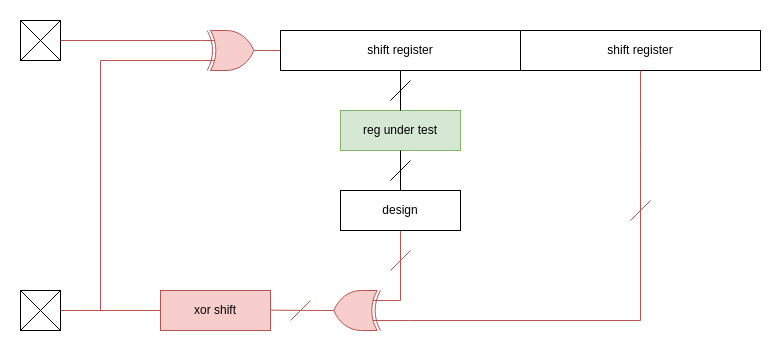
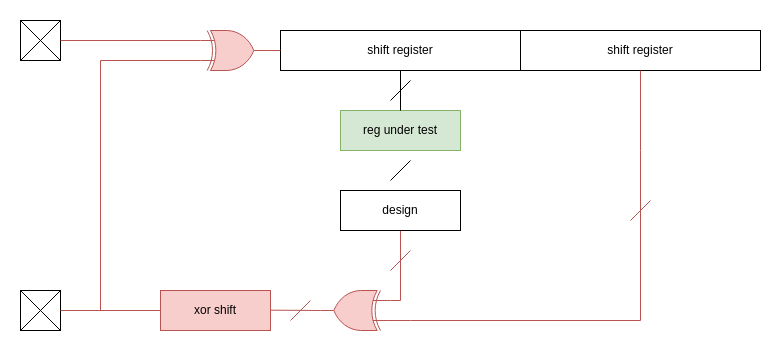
  <mxCell id="0" />
  <mxCell id="1" parent="0" />
  <mxCell id="2" value="" style="group" parent="1" vertex="1" connectable="0"><mxGeometry x="20" y="20" width="40" height="40" as="geometry" /></mxCell>
  <mxCell id="3" value="" style="whiteSpace=wrap;html=1;aspect=fixed;" parent="2" vertex="1"><mxGeometry width="40" height="40" as="geometry" /></mxCell>
  <mxCell id="4" value="" style="endArrow=none;html=1;rounded=0;" parent="2" edge="1"><mxGeometry width="50" height="50" relative="1" as="geometry"><mxPoint y="40" as="sourcePoint" /><mxPoint x="40" as="targetPoint" /></mxGeometry></mxCell>
  <mxCell id="5" value="" style="endArrow=none;html=1;rounded=0;exitX=0;exitY=0;exitDx=0;exitDy=0;entryX=1;entryY=1;entryDx=0;entryDy=0;" parent="2" source="3" target="3" edge="1"><mxGeometry width="50" height="50" relative="1" as="geometry"><mxPoint x="100" y="140" as="sourcePoint" /><mxPoint x="150" y="90" as="targetPoint" /></mxGeometry></mxCell>
  <mxCell id="6" value="" style="endArrow=none;html=1;rounded=0;exitX=1;exitY=0.5;exitDx=0;exitDy=0;entryX=0;entryY=0.25;entryDx=0;entryDy=0;entryPerimeter=0;fillColor=#f8cecc;strokeColor=#b85450;" parent="1" source="3" target="13" edge="1"><mxGeometry width="50" height="50" relative="1" as="geometry"><mxPoint x="230" y="30" as="sourcePoint" /><mxPoint x="280" y="50" as="targetPoint" /></mxGeometry></mxCell>
  <mxCell id="7" value="shift register" style="rounded=0;whiteSpace=wrap;html=1;" parent="1" vertex="1"><mxGeometry x="280" y="30" width="240" height="40" as="geometry" /></mxCell>
  <mxCell id="8" value="reg under test" style="rounded=0;whiteSpace=wrap;html=1;fillColor=#d5e8d4;strokeColor=#82b366;" parent="1" vertex="1"><mxGeometry x="340" y="110" width="120" height="40" as="geometry" /></mxCell>
  <mxCell id="9" value="" style="endArrow=none;html=1;rounded=0;entryX=0.5;entryY=1;entryDx=0;entryDy=0;" parent="1" target="7" edge="1"><mxGeometry width="50" height="50" relative="1" as="geometry"><mxPoint x="400" y="110" as="sourcePoint" /><mxPoint x="450" y="90" as="targetPoint" /></mxGeometry></mxCell>
  <mxCell id="10" value="" style="endArrow=none;html=1;rounded=0;" parent="1" edge="1"><mxGeometry width="50" height="50" relative="1" as="geometry"><mxPoint x="390" y="100" as="sourcePoint" /><mxPoint x="410" y="80" as="targetPoint" /></mxGeometry></mxCell>
  <mxCell id="11" value="" style="endArrow=none;html=1;rounded=0;entryX=0.5;entryY=1;entryDx=0;entryDy=0;fillColor=#f8cecc;strokeColor=#b85450;" parent="1" target="32" edge="1"><mxGeometry width="50" height="50" relative="1" as="geometry"><mxPoint x="400" y="300" as="sourcePoint" /><mxPoint x="400" y="240" as="targetPoint" /></mxGeometry></mxCell>
  <mxCell id="12" value="" style="endArrow=none;html=1;rounded=0;fillColor=#f8cecc;strokeColor=#b85450;" parent="1" edge="1"><mxGeometry width="50" height="50" relative="1" as="geometry"><mxPoint x="390" y="270" as="sourcePoint" /><mxPoint x="410" y="250" as="targetPoint" /></mxGeometry></mxCell>
  <mxCell id="13" value="" style="verticalLabelPosition=bottom;shadow=0;dashed=0;align=center;html=1;verticalAlign=top;shape=mxgraph.electrical.logic_gates.logic_gate;operation=xor;fillColor=#f8cecc;strokeColor=#b85450;" parent="1" vertex="1"><mxGeometry x="200" y="30" width="66.67" height="40" as="geometry" /></mxCell>
  <mxCell id="14" value="" style="endArrow=none;html=1;rounded=0;fillColor=#f8cecc;strokeColor=#b85450;" parent="1" edge="1"><mxGeometry width="50" height="50" relative="1" as="geometry"><mxPoint x="100" y="310" as="sourcePoint" /><mxPoint x="100" y="60" as="targetPoint" /></mxGeometry></mxCell>
  <mxCell id="15" value="" style="endArrow=none;html=1;rounded=0;exitX=0;exitY=0.75;exitDx=0;exitDy=0;exitPerimeter=0;fillColor=#f8cecc;strokeColor=#b85450;" parent="1" source="13" edge="1"><mxGeometry width="50" height="50" relative="1" as="geometry"><mxPoint x="190" y="150" as="sourcePoint" /><mxPoint x="100" y="60" as="targetPoint" /></mxGeometry></mxCell>
  <mxCell id="16" value="" style="endArrow=none;html=1;rounded=0;entryX=1;entryY=0.5;entryDx=0;entryDy=0;entryPerimeter=0;exitX=0;exitY=0.5;exitDx=0;exitDy=0;fillColor=#f8cecc;strokeColor=#b85450;" parent="1" source="7" target="13" edge="1"><mxGeometry width="50" height="50" relative="1" as="geometry"><mxPoint x="210" y="140" as="sourcePoint" /><mxPoint x="260" y="90" as="targetPoint" /></mxGeometry></mxCell>
  <mxCell id="17" value="" style="verticalLabelPosition=bottom;shadow=0;dashed=0;align=center;html=1;verticalAlign=top;shape=mxgraph.electrical.logic_gates.logic_gate;operation=xor;rotation=-180;fillColor=#f8cecc;strokeColor=#b85450;" parent="1" vertex="1"><mxGeometry x="320" y="290" width="66.67" height="40" as="geometry" /></mxCell>
  <mxCell id="18" value="" style="endArrow=none;html=1;rounded=0;fillColor=#f8cecc;strokeColor=#b85450;" parent="1" edge="1"><mxGeometry width="50" height="50" relative="1" as="geometry"><mxPoint x="390" y="300" as="sourcePoint" /><mxPoint x="400" y="300" as="targetPoint" /></mxGeometry></mxCell>
  <mxCell id="19" value="" style="endArrow=none;html=1;rounded=0;exitX=0;exitY=0.75;exitDx=0;exitDy=0;exitPerimeter=0;fillColor=#f8cecc;strokeColor=#b85450;" parent="1" source="17" edge="1"><mxGeometry width="50" height="50" relative="1" as="geometry"><mxPoint x="410" y="330" as="sourcePoint" /><mxPoint x="390" y="300" as="targetPoint" /></mxGeometry></mxCell>
  <mxCell id="20" value="shift register" style="rounded=0;whiteSpace=wrap;html=1;" parent="1" vertex="1"><mxGeometry x="520" y="30" width="240" height="40" as="geometry" /></mxCell>
  <mxCell id="21" value="" style="endArrow=none;html=1;rounded=0;entryX=0.5;entryY=1;entryDx=0;entryDy=0;fillColor=#f8cecc;strokeColor=#b85450;" parent="1" edge="1"><mxGeometry width="50" height="50" relative="1" as="geometry"><mxPoint x="640" y="150" as="sourcePoint" /><mxPoint x="640" y="70" as="targetPoint" /></mxGeometry></mxCell>
  <mxCell id="22" value="" style="endArrow=none;html=1;rounded=0;fillColor=#f8cecc;strokeColor=#b85450;" parent="1" edge="1"><mxGeometry width="50" height="50" relative="1" as="geometry"><mxPoint x="630" y="220" as="sourcePoint" /><mxPoint x="650" y="200" as="targetPoint" /></mxGeometry></mxCell>
  <mxCell id="23" value="" style="endArrow=none;html=1;rounded=0;fillColor=#f8cecc;strokeColor=#b85450;" parent="1" edge="1"><mxGeometry width="50" height="50" relative="1" as="geometry"><mxPoint x="640" y="320" as="sourcePoint" /><mxPoint x="640" y="150" as="targetPoint" /></mxGeometry></mxCell>
  <mxCell id="24" value="" style="endArrow=none;html=1;rounded=0;fillColor=#f8cecc;strokeColor=#b85450;" parent="1" edge="1"><mxGeometry width="50" height="50" relative="1" as="geometry"><mxPoint x="410" y="320" as="sourcePoint" /><mxPoint x="640" y="320" as="targetPoint" /></mxGeometry></mxCell>
  <mxCell id="25" value="" style="endArrow=none;html=1;rounded=0;exitX=0;exitY=0.25;exitDx=0;exitDy=0;exitPerimeter=0;fillColor=#f8cecc;strokeColor=#b85450;" parent="1" source="17" edge="1"><mxGeometry width="50" height="50" relative="1" as="geometry"><mxPoint x="440" y="380" as="sourcePoint" /><mxPoint x="410" y="320" as="targetPoint" /></mxGeometry></mxCell>
  <mxCell id="26" value="xor shift" style="rounded=0;whiteSpace=wrap;html=1;fillColor=#f8cecc;strokeColor=#b85450;" parent="1" vertex="1"><mxGeometry x="160" y="290" width="110" height="40" as="geometry" /></mxCell>
  <mxCell id="27" value="" style="group" parent="1" vertex="1" connectable="0"><mxGeometry x="20" y="290" width="40" height="40" as="geometry" /></mxCell>
  <mxCell id="28" value="" style="whiteSpace=wrap;html=1;aspect=fixed;" parent="27" vertex="1"><mxGeometry width="40" height="40" as="geometry" /></mxCell>
  <mxCell id="29" value="" style="endArrow=none;html=1;rounded=0;" parent="27" edge="1"><mxGeometry width="50" height="50" relative="1" as="geometry"><mxPoint y="40" as="sourcePoint" /><mxPoint x="40" as="targetPoint" /></mxGeometry></mxCell>
  <mxCell id="30" value="" style="endArrow=none;html=1;rounded=0;exitX=0;exitY=0;exitDx=0;exitDy=0;entryX=1;entryY=1;entryDx=0;entryDy=0;" parent="27" source="28" target="28" edge="1"><mxGeometry width="50" height="50" relative="1" as="geometry"><mxPoint x="100" y="140" as="sourcePoint" /><mxPoint x="150" y="90" as="targetPoint" /></mxGeometry></mxCell>
  <mxCell id="31" value="" style="endArrow=none;html=1;rounded=0;exitX=1;exitY=0.5;exitDx=0;exitDy=0;fillColor=#f8cecc;strokeColor=#b85450;" parent="1" source="28" edge="1"><mxGeometry width="50" height="50" relative="1" as="geometry"><mxPoint x="150" y="360" as="sourcePoint" /><mxPoint x="160" y="310" as="targetPoint" /></mxGeometry></mxCell>
  <mxCell id="32" value="design" style="rounded=0;whiteSpace=wrap;html=1;" parent="1" vertex="1"><mxGeometry x="340" y="190" width="120" height="40" as="geometry" /></mxCell>
- <mxCell id="33" value="" style="endArrow=none;html=1;rounded=0;entryX=0.5;entryY=1;entryDx=0;entryDy=0;exitX=0.5;exitY=0;exitDx=0;exitDy=0;" parent="1" source="32" target="8" edge="1"><mxGeometry width="50" height="50" relative="1" as="geometry"><mxPoint x="390" y="200" as="sourcePoint" /><mxPoint x="440" y="150" as="targetPoint" /></mxGeometry></mxCell>
  <mxCell id="34" value="" style="endArrow=none;html=1;rounded=0;" edge="1" parent="1"><mxGeometry width="50" height="50" relative="1" as="geometry"><mxPoint x="390" y="180" as="sourcePoint" /><mxPoint x="410" y="160" as="targetPoint" /></mxGeometry></mxCell>
  <mxCell id="35" value="" style="endArrow=none;html=1;rounded=0;exitX=1;exitY=0.5;exitDx=0;exitDy=0;fillColor=#f8cecc;strokeColor=#b85450;" edge="1" parent="1"><mxGeometry width="50" height="50" relative="1" as="geometry"><mxPoint x="270" y="309.66" as="sourcePoint" /><mxPoint x="320" y="310" as="targetPoint" /></mxGeometry></mxCell>
  <mxCell id="36" value="" style="endArrow=none;html=1;rounded=0;fillColor=#f8cecc;strokeColor=#b85450;" edge="1" parent="1"><mxGeometry width="50" height="50" relative="1" as="geometry"><mxPoint x="290" y="320" as="sourcePoint" /><mxPoint x="310" y="300" as="targetPoint" /></mxGeometry></mxCell>
